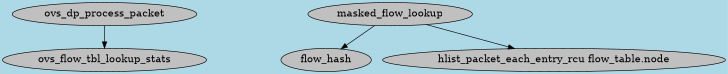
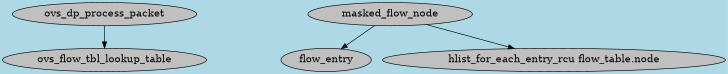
  digraph {
    bgcolor=lightblue
    gradientangle=270
    style=filled
    node [fillcolor=gray fontsize=16 gradientangle=90 shape=ellipse style=filled]
    edge [color=black]
    ovs_dp_process_packet
-   ovs_flow_tbl_lookup_stats
-   masked_flow_lookup
-   flow_hash
-   n5 [label="hlist_packet_each_entry_rcu flow_table.node"]
+   ovs_flow_tbl_lookup_stats [label=ovs_flow_tbl_lookup_table]
+   masked_flow_lookup [label=masked_flow_node]
+   flow_hash [label=flow_entry]
+   n5 [label="hlist_for_each_entry_rcu flow_table.node"]
    ovs_dp_process_packet -> ovs_flow_tbl_lookup_stats
    masked_flow_lookup -> flow_hash
    masked_flow_lookup -> n5
  }
